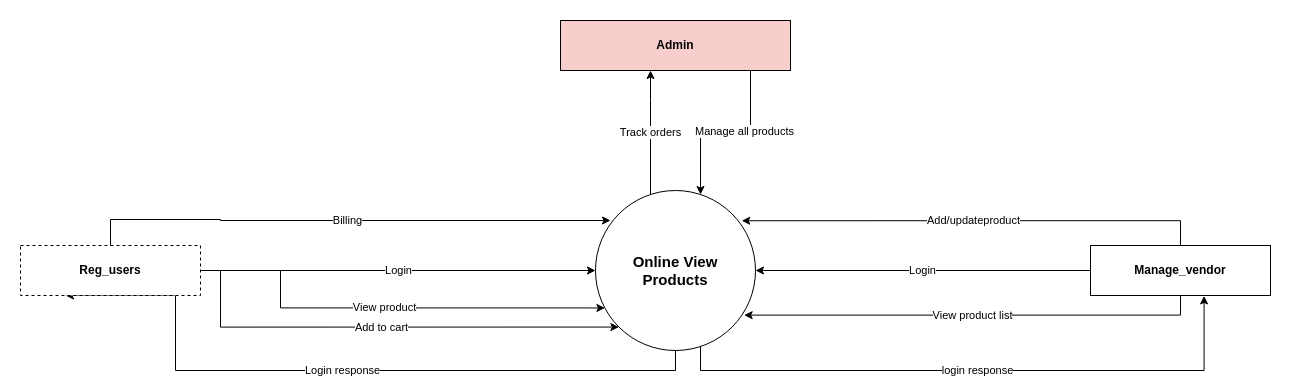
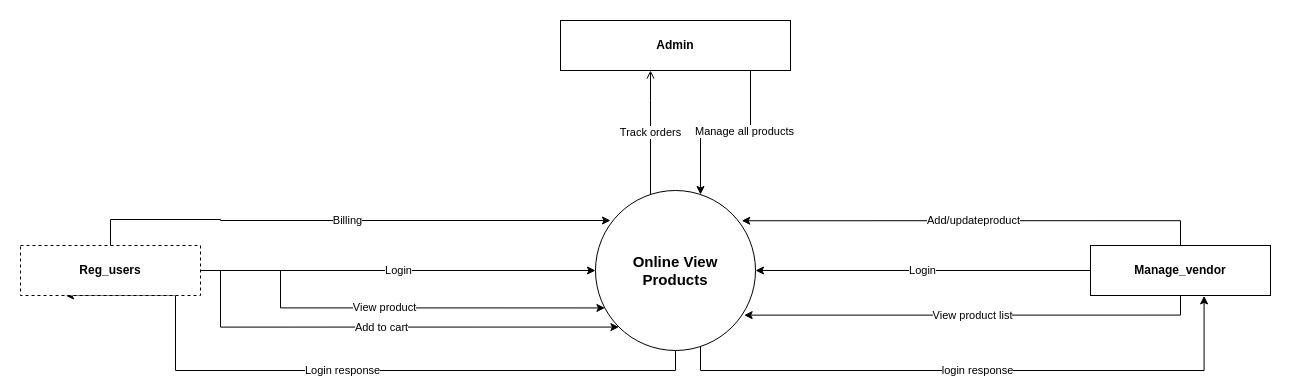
  <mxCell id="0" />
  <mxCell id="1" parent="0" />
  <mxCell id="2" value="Login response" style="edgeStyle=orthogonalEdgeStyle;rounded=0;orthogonalLoop=1;jettySize=auto;html=1;entryX=0.25;entryY=1;entryDx=0;entryDy=0;" parent="1" source="4" target="9" edge="1"><mxGeometry relative="1" as="geometry"><Array as="points"><mxPoint x="675" y="370" /><mxPoint x="175" y="370" /></Array></mxGeometry></mxCell>
- <mxCell id="3" value="Track orders" style="edgeStyle=orthogonalEdgeStyle;rounded=0;orthogonalLoop=1;jettySize=auto;html=1;" parent="1" source="4" target="5" edge="1"><mxGeometry relative="1" as="geometry"><Array as="points"><mxPoint x="650" y="100" /><mxPoint x="650" y="100" /></Array></mxGeometry></mxCell>
+ <mxCell id="3" value="Track orders" style="edgeStyle=orthogonalEdgeStyle;rounded=0;orthogonalLoop=1;jettySize=auto;html=1;endArrow=open;" parent="1" source="4" target="5" edge="1"><mxGeometry relative="1" as="geometry"><Array as="points"><mxPoint x="650" y="100" /><mxPoint x="650" y="100" /></Array></mxGeometry></mxCell>
  <mxCell id="4" value="&lt;b style=&quot;font-size: 15px;&quot;&gt;&lt;font style=&quot;font-size: 15px;&quot;&gt;Online View&lt;/font&gt;&lt;/b&gt;&lt;div style=&quot;font-size: 15px;&quot;&gt;&lt;b&gt;&lt;font style=&quot;font-size: 15px;&quot;&gt;Products&lt;/font&gt;&lt;/b&gt;&lt;/div&gt;" style="shape=ellipse;html=1;dashed=0;whiteSpace=wrap;aspect=fixed;perimeter=ellipsePerimeter;" parent="1" vertex="1"><mxGeometry x="595" y="190" width="160" height="160" as="geometry" /></mxCell>
- <mxCell id="5" value="Admin" style="html=1;dashed=0;whiteSpace=wrap;fontStyle=1;fillColor=#f8cecc;" parent="1" vertex="1"><mxGeometry x="560" y="20" width="230" height="50" as="geometry" /></mxCell>
+ <mxCell id="5" value="Admin" style="html=1;dashed=0;whiteSpace=wrap;fontStyle=1" parent="1" vertex="1"><mxGeometry x="560" y="20" width="230" height="50" as="geometry" /></mxCell>
  <mxCell id="6" value="Manage all products" style="edgeStyle=orthogonalEdgeStyle;rounded=0;orthogonalLoop=1;jettySize=auto;html=1;" parent="1" target="4" edge="1"><mxGeometry relative="1" as="geometry"><mxPoint x="710" y="70" as="sourcePoint" /><mxPoint x="710.44" y="195.4" as="targetPoint" /><Array as="points"><mxPoint x="750" y="70" /><mxPoint x="750" y="131" /><mxPoint x="700" y="131" /></Array></mxGeometry></mxCell>
  <mxCell id="7" value="Login" style="edgeStyle=orthogonalEdgeStyle;rounded=0;orthogonalLoop=1;jettySize=auto;html=1;" parent="1" source="9" target="4" edge="1"><mxGeometry relative="1" as="geometry" /></mxCell>
  <mxCell id="8" value="Add to cart" style="edgeStyle=orthogonalEdgeStyle;rounded=0;orthogonalLoop=1;jettySize=auto;html=1;entryX=0;entryY=1;entryDx=0;entryDy=0;" parent="1" source="9" target="4" edge="1"><mxGeometry relative="1" as="geometry"><Array as="points"><mxPoint x="220" y="327" /></Array></mxGeometry></mxCell>
  <mxCell id="9" value="Reg_users" style="html=1;dashed=1;whiteSpace=wrap;fontStyle=1;" parent="1" vertex="1"><mxGeometry x="20" y="245" width="180" height="50" as="geometry" /></mxCell>
  <mxCell id="10" value="Billing" style="edgeStyle=orthogonalEdgeStyle;rounded=0;orthogonalLoop=1;jettySize=auto;html=1;" parent="1" source="9" edge="1"><mxGeometry relative="1" as="geometry"><mxPoint x="610" y="220" as="targetPoint" /><Array as="points"><mxPoint x="220" y="219" /></Array></mxGeometry></mxCell>
  <mxCell id="11" value="View product" style="edgeStyle=orthogonalEdgeStyle;rounded=0;orthogonalLoop=1;jettySize=auto;html=1;entryX=0.059;entryY=0.734;entryDx=0;entryDy=0;entryPerimeter=0;" parent="1" source="9" target="4" edge="1"><mxGeometry relative="1" as="geometry"><Array as="points"><mxPoint x="280" y="307" /></Array></mxGeometry></mxCell>
  <mxCell id="12" value="Login" style="edgeStyle=orthogonalEdgeStyle;rounded=0;orthogonalLoop=1;jettySize=auto;html=1;entryX=1;entryY=0.5;entryDx=0;entryDy=0;" parent="1" source="13" target="4" edge="1"><mxGeometry relative="1" as="geometry" /></mxCell>
  <mxCell id="13" value="Manage_vendor" style="html=1;dashed=0;whiteSpace=wrap;fontStyle=1" parent="1" vertex="1"><mxGeometry x="1090" y="245" width="180" height="50" as="geometry" /></mxCell>
  <mxCell id="14" value="Add/updateproduct" style="edgeStyle=orthogonalEdgeStyle;rounded=0;orthogonalLoop=1;jettySize=auto;html=1;entryX=0.914;entryY=0.189;entryDx=0;entryDy=0;entryPerimeter=0;" parent="1" source="13" target="4" edge="1"><mxGeometry relative="1" as="geometry"><Array as="points"><mxPoint x="1180" y="220" /></Array></mxGeometry></mxCell>
  <mxCell id="15" value="View product list" style="edgeStyle=orthogonalEdgeStyle;rounded=0;orthogonalLoop=1;jettySize=auto;html=1;entryX=0.929;entryY=0.779;entryDx=0;entryDy=0;entryPerimeter=0;" parent="1" source="13" target="4" edge="1"><mxGeometry relative="1" as="geometry"><Array as="points"><mxPoint x="1180" y="315" /></Array></mxGeometry></mxCell>
  <mxCell id="16" value="login response" style="edgeStyle=orthogonalEdgeStyle;rounded=0;orthogonalLoop=1;jettySize=auto;html=1;entryX=0.631;entryY=1.008;entryDx=0;entryDy=0;entryPerimeter=0;" parent="1" source="4" target="13" edge="1"><mxGeometry relative="1" as="geometry"><Array as="points"><mxPoint x="700" y="370" /><mxPoint x="1204" y="370" /></Array></mxGeometry></mxCell>
